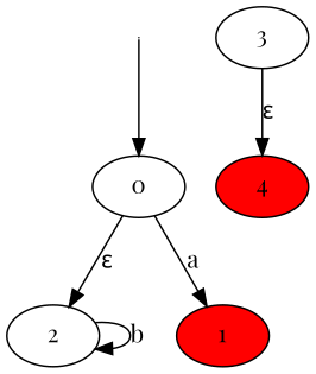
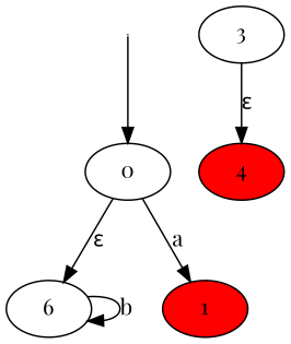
  digraph {
    fontname="Playfair Display"
    rankdir=TB
    node [fontname="Playfair Display"]
    edge [fontname="Playfair Display"]
    fictitious [height=0 shape=point width=0]
    0
-   2
+   2 [label=6]
    1 [fillcolor=red style=filled]
    4 [fillcolor=red style=filled]
    3
    fictitious -> 0
    0 -> 2 [label="ε"]
    0 -> 1 [label=a]
    2 -> 2 [label=b]
    3 -> 4 [label="ε"]
  }
